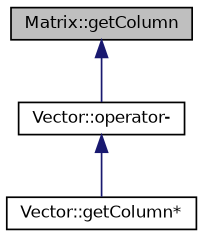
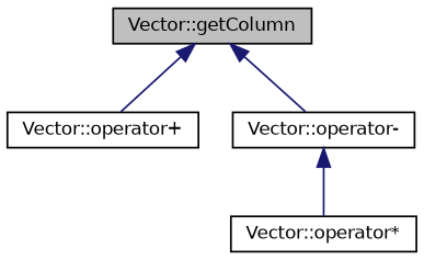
  digraph {
    rankdir=TB
    node [color=black fillcolor=white fontname=Helvetica fontsize=10 shape=record style=filled]
    edge [color=midnightblue dir=back fontname=Helvetica fontsize=10 labelfontname=Helvetica labelfontsize=10 style=solid]
-   n1 [fillcolor=grey75 fontcolor=black height=0.2 label="Matrix::getColumn" width=0.4]
+   n1 [fillcolor=grey75 fontcolor=black height=0.2 label="Vector::getColumn" width=0.4]
+   n2 [height=0.2 label="Vector::operator+" width=0.4]
    n3 [height=0.2 label="Vector::operator-" width=0.4]
-   n4 [height=0.2 label="Vector::getColumn*" width=0.4]
+   n4 [height=0.2 label="Vector::operator*" width=0.4]
+   n1 -> n2
    n1 -> n3
    n3 -> n4
  }
